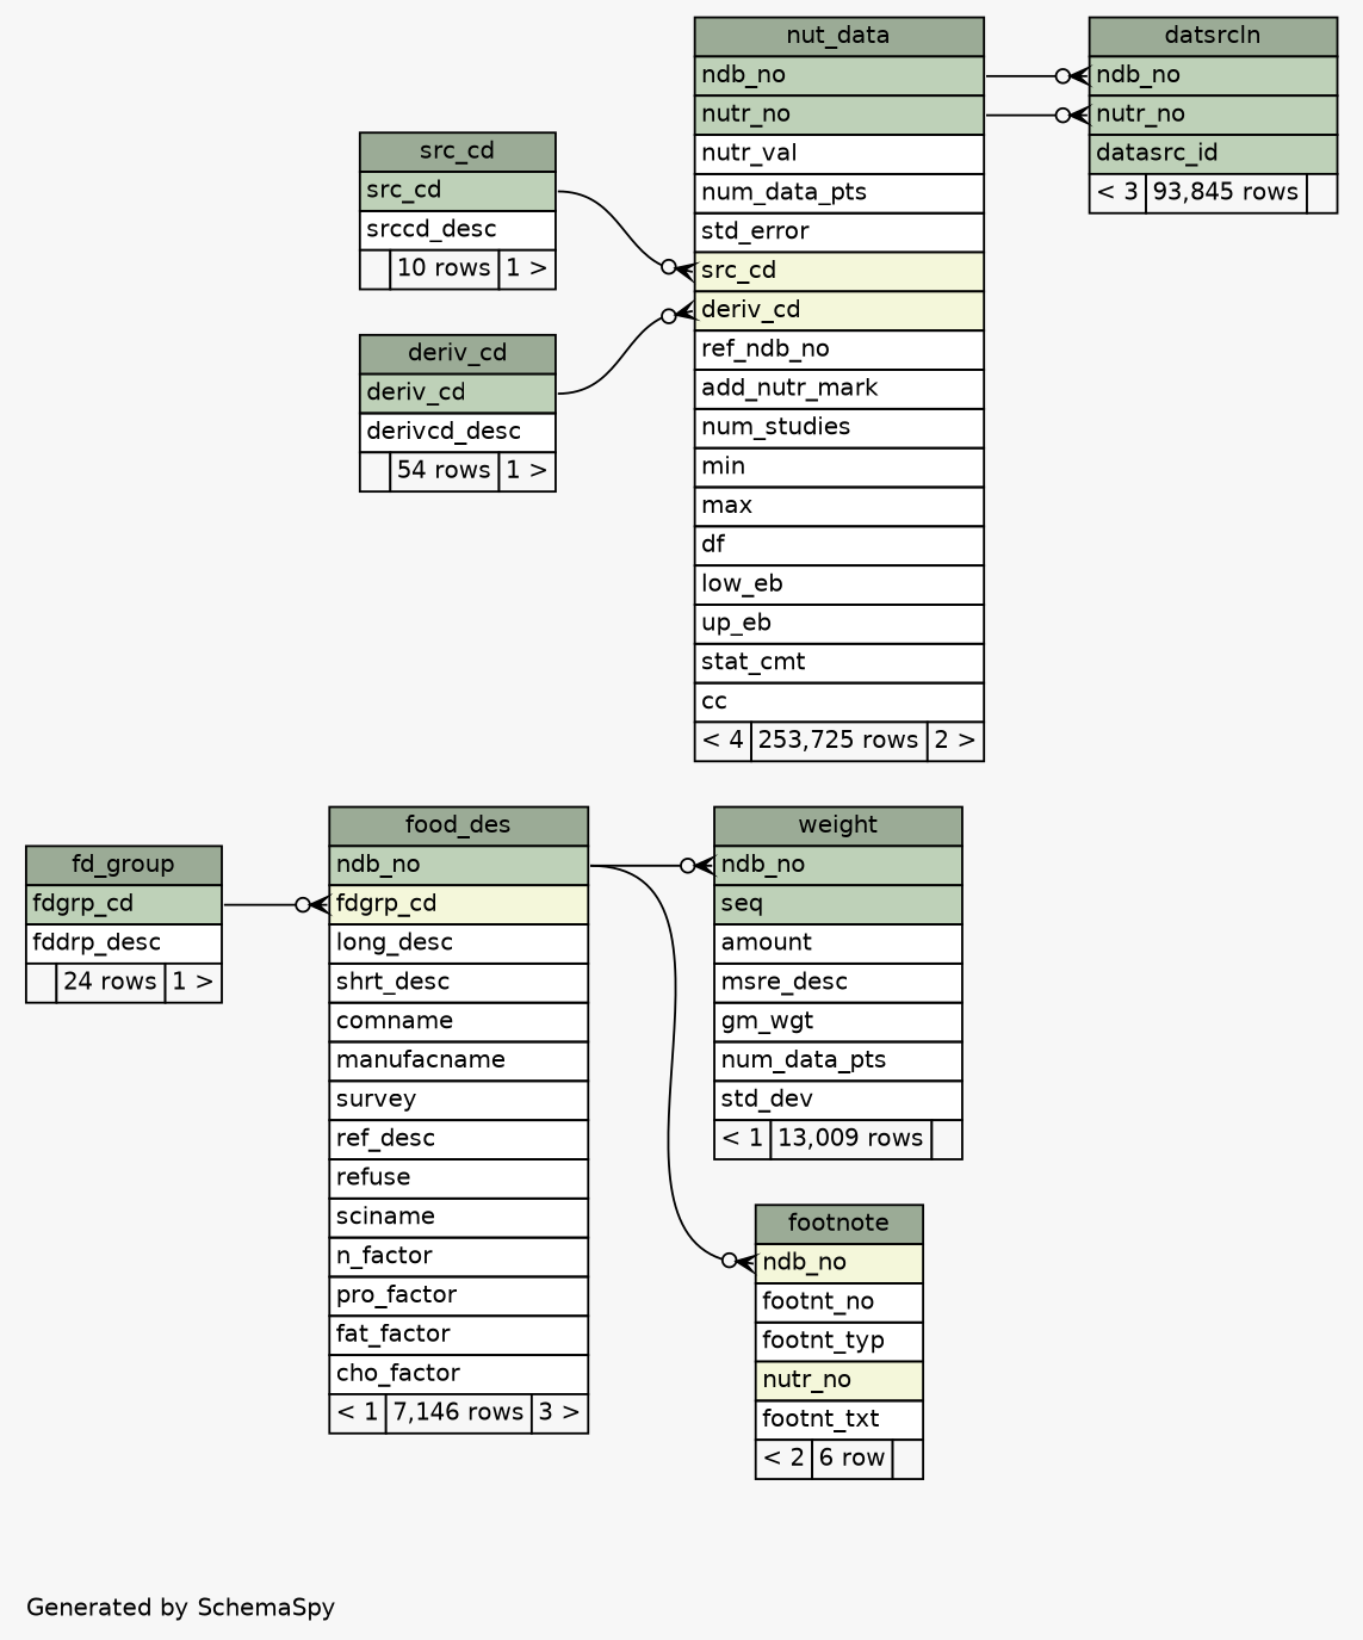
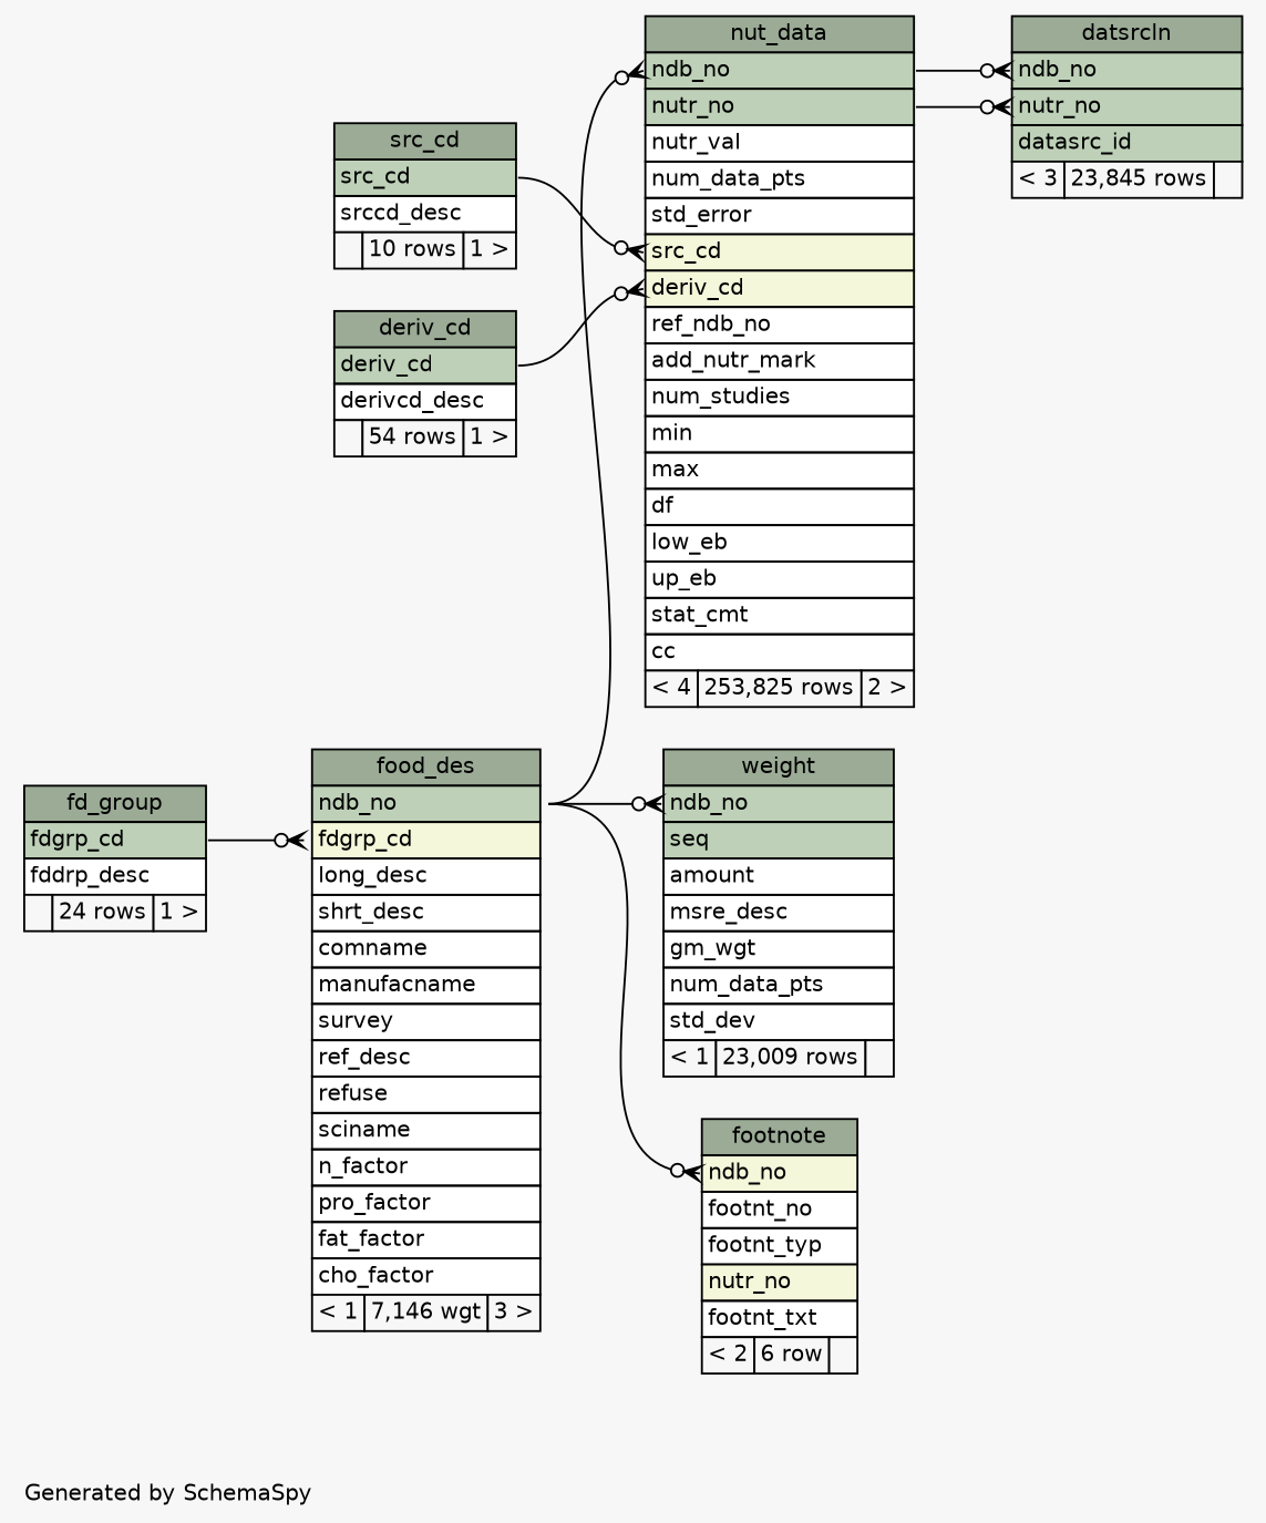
  digraph {
    bgcolor="#f7f7f7"
    fontname=Helvetica
    fontsize=11
    label="\nGenerated by SchemaSpy"
    labeljust=l
    nodesep=0.18
    rankdir=RL
    ranksep=0.46
    node [fontname=Helvetica fontsize=11 shape=plaintext]
    edge [arrowhead=none arrowsize=0.8 arrowtail=crowodot dir=back headport="ndb_no:e" tailport="ndb_no:w"]
-   n1 [label=<     <TABLE BORDER="0" CELLBORDER="1" CELLSPACING="0" BGCOLOR="#ffffff">       <TR><TD COLSPAN="3" BGCOLOR="#9bab96" ALIGN="CENTER">datsrcln</TD></TR>       <TR><TD PORT="ndb_no" COLSPAN="3" BGCOLOR="#bed1b8" ALIGN="LEFT">ndb_no</TD></TR>       <TR><TD PORT="nutr_no" COLSPAN="3" BGCOLOR="#bed1b8" ALIGN="LEFT">nutr_no</TD></TR>       <TR><TD PORT="datasrc_id" COLSPAN="3" BGCOLOR="#bed1b8" ALIGN="LEFT">datasrc_id</TD></TR>       <TR><TD ALIGN="LEFT" BGCOLOR="#f7f7f7">&lt; 3</TD><TD ALIGN="RIGHT" BGCOLOR="#f7f7f7">93,845 rows</TD><TD ALIGN="RIGHT" BGCOLOR="#f7f7f7">  </TD></TR>     </TABLE>>]
-   n2 [label=<     <TABLE BORDER="0" CELLBORDER="1" CELLSPACING="0" BGCOLOR="#ffffff">       <TR><TD COLSPAN="3" BGCOLOR="#9bab96" ALIGN="CENTER">nut_data</TD></TR>       <TR><TD PORT="ndb_no" COLSPAN="3" BGCOLOR="#bed1b8" ALIGN="LEFT">ndb_no</TD></TR>       <TR><TD PORT="nutr_no" COLSPAN="3" BGCOLOR="#bed1b8" ALIGN="LEFT">nutr_no</TD></TR>       <TR><TD PORT="nutr_val" COLSPAN="3" ALIGN="LEFT">nutr_val</TD></TR>       <TR><TD PORT="num_data_pts" COLSPAN="3" ALIGN="LEFT">num_data_pts</TD></TR>       <TR><TD PORT="std_error" COLSPAN="3" ALIGN="LEFT">std_error</TD></TR>       <TR><TD PORT="src_cd" COLSPAN="3" BGCOLOR="#f4f7da" ALIGN="LEFT">src_cd</TD></TR>       <TR><TD PORT="deriv_cd" COLSPAN="3" BGCOLOR="#f4f7da" ALIGN="LEFT">deriv_cd</TD></TR>       <TR><TD PORT="ref_ndb_no" COLSPAN="3" ALIGN="LEFT">ref_ndb_no</TD></TR>       <TR><TD PORT="add_nutr_mark" COLSPAN="3" ALIGN="LEFT">add_nutr_mark</TD></TR>       <TR><TD PORT="num_studies" COLSPAN="3" ALIGN="LEFT">num_studies</TD></TR>       <TR><TD PORT="min" COLSPAN="3" ALIGN="LEFT">min</TD></TR>       <TR><TD PORT="max" COLSPAN="3" ALIGN="LEFT">max</TD></TR>       <TR><TD PORT="df" COLSPAN="3" ALIGN="LEFT">df</TD></TR>       <TR><TD PORT="low_eb" COLSPAN="3" ALIGN="LEFT">low_eb</TD></TR>       <TR><TD PORT="up_eb" COLSPAN="3" ALIGN="LEFT">up_eb</TD></TR>       <TR><TD PORT="stat_cmt" COLSPAN="3" ALIGN="LEFT">stat_cmt</TD></TR>       <TR><TD PORT="cc" COLSPAN="3" ALIGN="LEFT">cc</TD></TR>       <TR><TD ALIGN="LEFT" BGCOLOR="#f7f7f7">&lt; 4</TD><TD ALIGN="RIGHT" BGCOLOR="#f7f7f7">253,725 rows</TD><TD ALIGN="RIGHT" BGCOLOR="#f7f7f7">2 &gt;</TD></TR>     </TABLE>>]
+   n1 [label=<     <TABLE BORDER="0" CELLBORDER="1" CELLSPACING="0" BGCOLOR="#ffffff">       <TR><TD COLSPAN="3" BGCOLOR="#9bab96" ALIGN="CENTER">datsrcln</TD></TR>       <TR><TD PORT="ndb_no" COLSPAN="3" BGCOLOR="#bed1b8" ALIGN="LEFT">ndb_no</TD></TR>       <TR><TD PORT="nutr_no" COLSPAN="3" BGCOLOR="#bed1b8" ALIGN="LEFT">nutr_no</TD></TR>       <TR><TD PORT="datasrc_id" COLSPAN="3" BGCOLOR="#bed1b8" ALIGN="LEFT">datasrc_id</TD></TR>       <TR><TD ALIGN="LEFT" BGCOLOR="#f7f7f7">&lt; 3</TD><TD ALIGN="RIGHT" BGCOLOR="#f7f7f7">23,845 rows</TD><TD ALIGN="RIGHT" BGCOLOR="#f7f7f7">  </TD></TR>     </TABLE>>]
+   n2 [label=<     <TABLE BORDER="0" CELLBORDER="1" CELLSPACING="0" BGCOLOR="#ffffff">       <TR><TD COLSPAN="3" BGCOLOR="#9bab96" ALIGN="CENTER">nut_data</TD></TR>       <TR><TD PORT="ndb_no" COLSPAN="3" BGCOLOR="#bed1b8" ALIGN="LEFT">ndb_no</TD></TR>       <TR><TD PORT="nutr_no" COLSPAN="3" BGCOLOR="#bed1b8" ALIGN="LEFT">nutr_no</TD></TR>       <TR><TD PORT="nutr_val" COLSPAN="3" ALIGN="LEFT">nutr_val</TD></TR>       <TR><TD PORT="num_data_pts" COLSPAN="3" ALIGN="LEFT">num_data_pts</TD></TR>       <TR><TD PORT="std_error" COLSPAN="3" ALIGN="LEFT">std_error</TD></TR>       <TR><TD PORT="src_cd" COLSPAN="3" BGCOLOR="#f4f7da" ALIGN="LEFT">src_cd</TD></TR>       <TR><TD PORT="deriv_cd" COLSPAN="3" BGCOLOR="#f4f7da" ALIGN="LEFT">deriv_cd</TD></TR>       <TR><TD PORT="ref_ndb_no" COLSPAN="3" ALIGN="LEFT">ref_ndb_no</TD></TR>       <TR><TD PORT="add_nutr_mark" COLSPAN="3" ALIGN="LEFT">add_nutr_mark</TD></TR>       <TR><TD PORT="num_studies" COLSPAN="3" ALIGN="LEFT">num_studies</TD></TR>       <TR><TD PORT="min" COLSPAN="3" ALIGN="LEFT">min</TD></TR>       <TR><TD PORT="max" COLSPAN="3" ALIGN="LEFT">max</TD></TR>       <TR><TD PORT="df" COLSPAN="3" ALIGN="LEFT">df</TD></TR>       <TR><TD PORT="low_eb" COLSPAN="3" ALIGN="LEFT">low_eb</TD></TR>       <TR><TD PORT="up_eb" COLSPAN="3" ALIGN="LEFT">up_eb</TD></TR>       <TR><TD PORT="stat_cmt" COLSPAN="3" ALIGN="LEFT">stat_cmt</TD></TR>       <TR><TD PORT="cc" COLSPAN="3" ALIGN="LEFT">cc</TD></TR>       <TR><TD ALIGN="LEFT" BGCOLOR="#f7f7f7">&lt; 4</TD><TD ALIGN="RIGHT" BGCOLOR="#f7f7f7">253,825 rows</TD><TD ALIGN="RIGHT" BGCOLOR="#f7f7f7">2 &gt;</TD></TR>     </TABLE>>]
    n3 [label=<     <TABLE BORDER="0" CELLBORDER="1" CELLSPACING="0" BGCOLOR="#ffffff">       <TR><TD COLSPAN="3" BGCOLOR="#9bab96" ALIGN="CENTER">deriv_cd</TD></TR>       <TR><TD PORT="deriv_cd" COLSPAN="3" BGCOLOR="#bed1b8" ALIGN="LEFT">deriv_cd</TD></TR>       <TR><TD PORT="derivcd_desc" COLSPAN="3" ALIGN="LEFT">derivcd_desc</TD></TR>       <TR><TD ALIGN="LEFT" BGCOLOR="#f7f7f7">  </TD><TD ALIGN="RIGHT" BGCOLOR="#f7f7f7">54 rows</TD><TD ALIGN="RIGHT" BGCOLOR="#f7f7f7">1 &gt;</TD></TR>     </TABLE>>]
-   n4 [label=<     <TABLE BORDER="0" CELLBORDER="1" CELLSPACING="0" BGCOLOR="#ffffff">       <TR><TD COLSPAN="3" BGCOLOR="#9bab96" ALIGN="CENTER">food_des</TD></TR>       <TR><TD PORT="ndb_no" COLSPAN="3" BGCOLOR="#bed1b8" ALIGN="LEFT">ndb_no</TD></TR>       <TR><TD PORT="fdgrp_cd" COLSPAN="3" BGCOLOR="#f4f7da" ALIGN="LEFT">fdgrp_cd</TD></TR>       <TR><TD PORT="long_desc" COLSPAN="3" ALIGN="LEFT">long_desc</TD></TR>       <TR><TD PORT="shrt_desc" COLSPAN="3" ALIGN="LEFT">shrt_desc</TD></TR>       <TR><TD PORT="comname" COLSPAN="3" ALIGN="LEFT">comname</TD></TR>       <TR><TD PORT="manufacname" COLSPAN="3" ALIGN="LEFT">manufacname</TD></TR>       <TR><TD PORT="survey" COLSPAN="3" ALIGN="LEFT">survey</TD></TR>       <TR><TD PORT="ref_desc" COLSPAN="3" ALIGN="LEFT">ref_desc</TD></TR>       <TR><TD PORT="refuse" COLSPAN="3" ALIGN="LEFT">refuse</TD></TR>       <TR><TD PORT="sciname" COLSPAN="3" ALIGN="LEFT">sciname</TD></TR>       <TR><TD PORT="n_factor" COLSPAN="3" ALIGN="LEFT">n_factor</TD></TR>       <TR><TD PORT="pro_factor" COLSPAN="3" ALIGN="LEFT">pro_factor</TD></TR>       <TR><TD PORT="fat_factor" COLSPAN="3" ALIGN="LEFT">fat_factor</TD></TR>       <TR><TD PORT="cho_factor" COLSPAN="3" ALIGN="LEFT">cho_factor</TD></TR>       <TR><TD ALIGN="LEFT" BGCOLOR="#f7f7f7">&lt; 1</TD><TD ALIGN="RIGHT" BGCOLOR="#f7f7f7">7,146 rows</TD><TD ALIGN="RIGHT" BGCOLOR="#f7f7f7">3 &gt;</TD></TR>     </TABLE>>]
+   n4 [label=<     <TABLE BORDER="0" CELLBORDER="1" CELLSPACING="0" BGCOLOR="#ffffff">       <TR><TD COLSPAN="3" BGCOLOR="#9bab96" ALIGN="CENTER">food_des</TD></TR>       <TR><TD PORT="ndb_no" COLSPAN="3" BGCOLOR="#bed1b8" ALIGN="LEFT">ndb_no</TD></TR>       <TR><TD PORT="fdgrp_cd" COLSPAN="3" BGCOLOR="#f4f7da" ALIGN="LEFT">fdgrp_cd</TD></TR>       <TR><TD PORT="long_desc" COLSPAN="3" ALIGN="LEFT">long_desc</TD></TR>       <TR><TD PORT="shrt_desc" COLSPAN="3" ALIGN="LEFT">shrt_desc</TD></TR>       <TR><TD PORT="comname" COLSPAN="3" ALIGN="LEFT">comname</TD></TR>       <TR><TD PORT="manufacname" COLSPAN="3" ALIGN="LEFT">manufacname</TD></TR>       <TR><TD PORT="survey" COLSPAN="3" ALIGN="LEFT">survey</TD></TR>       <TR><TD PORT="ref_desc" COLSPAN="3" ALIGN="LEFT">ref_desc</TD></TR>       <TR><TD PORT="refuse" COLSPAN="3" ALIGN="LEFT">refuse</TD></TR>       <TR><TD PORT="sciname" COLSPAN="3" ALIGN="LEFT">sciname</TD></TR>       <TR><TD PORT="n_factor" COLSPAN="3" ALIGN="LEFT">n_factor</TD></TR>       <TR><TD PORT="pro_factor" COLSPAN="3" ALIGN="LEFT">pro_factor</TD></TR>       <TR><TD PORT="fat_factor" COLSPAN="3" ALIGN="LEFT">fat_factor</TD></TR>       <TR><TD PORT="cho_factor" COLSPAN="3" ALIGN="LEFT">cho_factor</TD></TR>       <TR><TD ALIGN="LEFT" BGCOLOR="#f7f7f7">&lt; 1</TD><TD ALIGN="RIGHT" BGCOLOR="#f7f7f7">7,146 wgt</TD><TD ALIGN="RIGHT" BGCOLOR="#f7f7f7">3 &gt;</TD></TR>     </TABLE>>]
    n5 [label=<     <TABLE BORDER="0" CELLBORDER="1" CELLSPACING="0" BGCOLOR="#ffffff">       <TR><TD COLSPAN="3" BGCOLOR="#9bab96" ALIGN="CENTER">src_cd</TD></TR>       <TR><TD PORT="src_cd" COLSPAN="3" BGCOLOR="#bed1b8" ALIGN="LEFT">src_cd</TD></TR>       <TR><TD PORT="srccd_desc" COLSPAN="3" ALIGN="LEFT">srccd_desc</TD></TR>       <TR><TD ALIGN="LEFT" BGCOLOR="#f7f7f7">  </TD><TD ALIGN="RIGHT" BGCOLOR="#f7f7f7">10 rows</TD><TD ALIGN="RIGHT" BGCOLOR="#f7f7f7">1 &gt;</TD></TR>     </TABLE>>]
    n6 [label=<     <TABLE BORDER="0" CELLBORDER="1" CELLSPACING="0" BGCOLOR="#ffffff">       <TR><TD COLSPAN="3" BGCOLOR="#9bab96" ALIGN="CENTER">fd_group</TD></TR>       <TR><TD PORT="fdgrp_cd" COLSPAN="3" BGCOLOR="#bed1b8" ALIGN="LEFT">fdgrp_cd</TD></TR>       <TR><TD PORT="fddrp_desc" COLSPAN="3" ALIGN="LEFT">fddrp_desc</TD></TR>       <TR><TD ALIGN="LEFT" BGCOLOR="#f7f7f7">  </TD><TD ALIGN="RIGHT" BGCOLOR="#f7f7f7">24 rows</TD><TD ALIGN="RIGHT" BGCOLOR="#f7f7f7">1 &gt;</TD></TR>     </TABLE>>]
    n7 [label=<     <TABLE BORDER="0" CELLBORDER="1" CELLSPACING="0" BGCOLOR="#ffffff">       <TR><TD COLSPAN="3" BGCOLOR="#9bab96" ALIGN="CENTER">footnote</TD></TR>       <TR><TD PORT="ndb_no" COLSPAN="3" BGCOLOR="#f4f7da" ALIGN="LEFT">ndb_no</TD></TR>       <TR><TD PORT="footnt_no" COLSPAN="3" ALIGN="LEFT">footnt_no</TD></TR>       <TR><TD PORT="footnt_typ" COLSPAN="3" ALIGN="LEFT">footnt_typ</TD></TR>       <TR><TD PORT="nutr_no" COLSPAN="3" BGCOLOR="#f4f7da" ALIGN="LEFT">nutr_no</TD></TR>       <TR><TD PORT="footnt_txt" COLSPAN="3" ALIGN="LEFT">footnt_txt</TD></TR>       <TR><TD ALIGN="LEFT" BGCOLOR="#f7f7f7">&lt; 2</TD><TD ALIGN="RIGHT" BGCOLOR="#f7f7f7">6 row</TD><TD ALIGN="RIGHT" BGCOLOR="#f7f7f7">  </TD></TR>     </TABLE>>]
-   n8 [label=<     <TABLE BORDER="0" CELLBORDER="1" CELLSPACING="0" BGCOLOR="#ffffff">       <TR><TD COLSPAN="3" BGCOLOR="#9bab96" ALIGN="CENTER">weight</TD></TR>       <TR><TD PORT="ndb_no" COLSPAN="3" BGCOLOR="#bed1b8" ALIGN="LEFT">ndb_no</TD></TR>       <TR><TD PORT="seq" COLSPAN="3" BGCOLOR="#bed1b8" ALIGN="LEFT">seq</TD></TR>       <TR><TD PORT="amount" COLSPAN="3" ALIGN="LEFT">amount</TD></TR>       <TR><TD PORT="msre_desc" COLSPAN="3" ALIGN="LEFT">msre_desc</TD></TR>       <TR><TD PORT="gm_wgt" COLSPAN="3" ALIGN="LEFT">gm_wgt</TD></TR>       <TR><TD PORT="num_data_pts" COLSPAN="3" ALIGN="LEFT">num_data_pts</TD></TR>       <TR><TD PORT="std_dev" COLSPAN="3" ALIGN="LEFT">std_dev</TD></TR>       <TR><TD ALIGN="LEFT" BGCOLOR="#f7f7f7">&lt; 1</TD><TD ALIGN="RIGHT" BGCOLOR="#f7f7f7">13,009 rows</TD><TD ALIGN="RIGHT" BGCOLOR="#f7f7f7">  </TD></TR>     </TABLE>>]
+   n8 [label=<     <TABLE BORDER="0" CELLBORDER="1" CELLSPACING="0" BGCOLOR="#ffffff">       <TR><TD COLSPAN="3" BGCOLOR="#9bab96" ALIGN="CENTER">weight</TD></TR>       <TR><TD PORT="ndb_no" COLSPAN="3" BGCOLOR="#bed1b8" ALIGN="LEFT">ndb_no</TD></TR>       <TR><TD PORT="seq" COLSPAN="3" BGCOLOR="#bed1b8" ALIGN="LEFT">seq</TD></TR>       <TR><TD PORT="amount" COLSPAN="3" ALIGN="LEFT">amount</TD></TR>       <TR><TD PORT="msre_desc" COLSPAN="3" ALIGN="LEFT">msre_desc</TD></TR>       <TR><TD PORT="gm_wgt" COLSPAN="3" ALIGN="LEFT">gm_wgt</TD></TR>       <TR><TD PORT="num_data_pts" COLSPAN="3" ALIGN="LEFT">num_data_pts</TD></TR>       <TR><TD PORT="std_dev" COLSPAN="3" ALIGN="LEFT">std_dev</TD></TR>       <TR><TD ALIGN="LEFT" BGCOLOR="#f7f7f7">&lt; 1</TD><TD ALIGN="RIGHT" BGCOLOR="#f7f7f7">23,009 rows</TD><TD ALIGN="RIGHT" BGCOLOR="#f7f7f7">  </TD></TR>     </TABLE>>]
    n1 -> n2
    n1 -> n2 [headport="nutr_no:e" tailport="nutr_no:w"]
    n2 -> n3 [headport="deriv_cd:e" tailport="deriv_cd:w"]
+   n2 -> n4
    n2 -> n5 [headport="src_cd:e" tailport="src_cd:w"]
    n4 -> n6 [headport="fdgrp_cd:e" tailport="fdgrp_cd:w"]
    n7 -> n4
    n8 -> n4
  }
